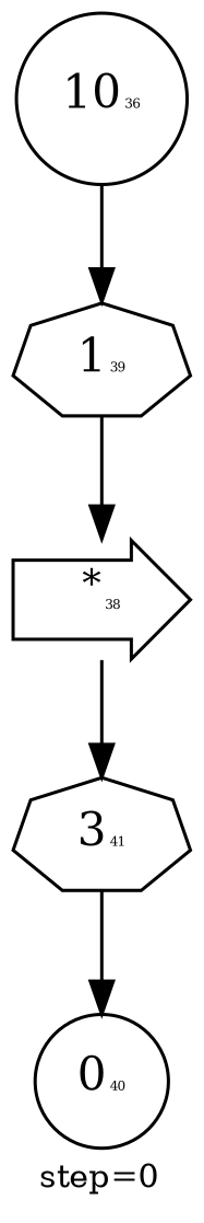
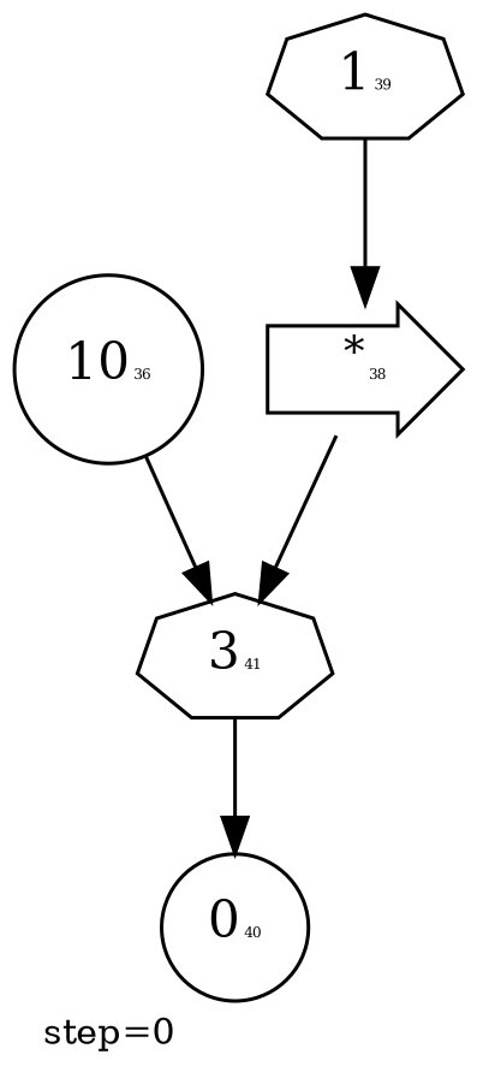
  digraph {
    fontsize=10
    label="step=0"
    labeljust=left
    labelloc=bottom
    node [color=black peripheries=1 shape=circle]
    edge [color=black]
    n1 [label=<10<FONT POINT-SIZE='4'>36</FONT>> labelfontcolor=Black]
    n2 [label=<1<FONT POINT-SIZE='4'>39</FONT>> shape=septagon]
    n3 [label=<<SUP>*</SUP><FONT POINT-SIZE='4'>38</FONT>> labelfontcolor=black shape=rarrow]
    n4 [label=<3<FONT POINT-SIZE='4'>41</FONT>> shape=septagon]
    n5 [label=<0<FONT POINT-SIZE='4'>40</FONT>> labelfontcolor=black]
-   n1 -> n2
+   n1 -> n4
    n2 -> n3
    n3 -> n4
    n4 -> n5
  }
